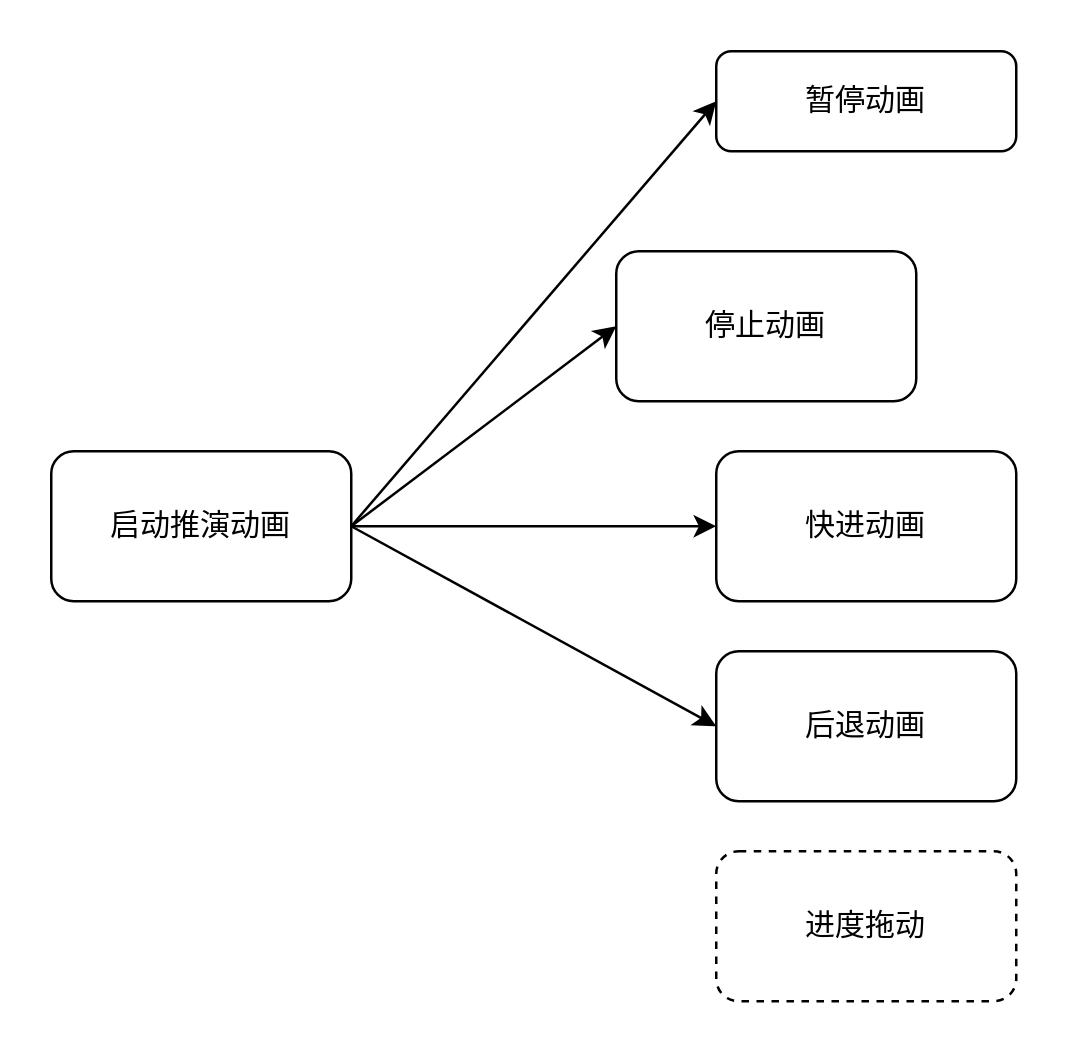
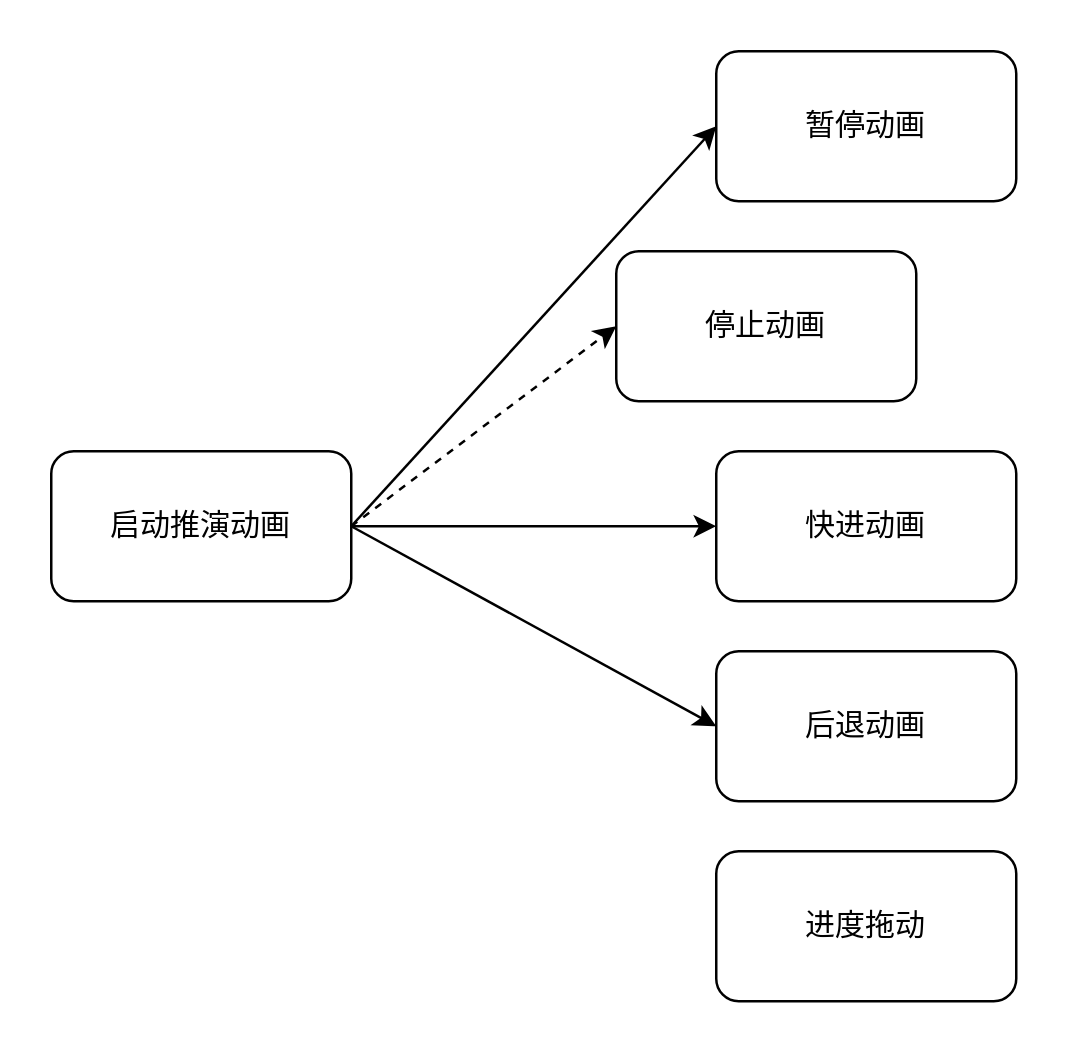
  <mxCell id="0" />
  <mxCell id="1" parent="0" />
  <mxCell id="2" style="rounded=0;orthogonalLoop=1;jettySize=auto;html=1;exitX=1;exitY=0.5;exitDx=0;exitDy=0;entryX=0;entryY=0.5;entryDx=0;entryDy=0;" edge="1" parent="1" source="6" target="7"><mxGeometry relative="1" as="geometry" /></mxCell>
- <mxCell id="3" style="rounded=0;orthogonalLoop=1;jettySize=auto;html=1;exitX=1;exitY=0.5;exitDx=0;exitDy=0;entryX=0;entryY=0.5;entryDx=0;entryDy=0;" edge="1" parent="1" source="6" target="8"><mxGeometry relative="1" as="geometry" /></mxCell>
+ <mxCell id="3" style="rounded=0;orthogonalLoop=1;jettySize=auto;html=1;exitX=1;exitY=0.5;exitDx=0;exitDy=0;entryX=0;entryY=0.5;entryDx=0;entryDy=0;dashed=1;" edge="1" parent="1" source="6" target="8"><mxGeometry relative="1" as="geometry" /></mxCell>
  <mxCell id="4" style="edgeStyle=orthogonalEdgeStyle;rounded=0;orthogonalLoop=1;jettySize=auto;html=1;exitX=1;exitY=0.5;exitDx=0;exitDy=0;entryX=0;entryY=0.5;entryDx=0;entryDy=0;" edge="1" parent="1" source="6" target="9"><mxGeometry relative="1" as="geometry" /></mxCell>
  <mxCell id="5" style="rounded=0;orthogonalLoop=1;jettySize=auto;html=1;exitX=1;exitY=0.5;exitDx=0;exitDy=0;entryX=0;entryY=0.5;entryDx=0;entryDy=0;" edge="1" parent="1" source="6" target="10"><mxGeometry relative="1" as="geometry" /></mxCell>
  <mxCell id="6" value="启动推演动画" style="rounded=1;whiteSpace=wrap;html=1;" vertex="1" parent="1"><mxGeometry x="20" y="180" width="120" height="60" as="geometry" /></mxCell>
- <mxCell id="7" value="暂停动画" style="rounded=1;whiteSpace=wrap;html=1;" vertex="1" parent="1"><mxGeometry x="286" y="20" width="120" height="40" as="geometry" /></mxCell>
+ <mxCell id="7" value="暂停动画" style="rounded=1;whiteSpace=wrap;html=1;" vertex="1" parent="1"><mxGeometry x="286" y="20" width="120" height="60" as="geometry" /></mxCell>
  <mxCell id="8" value="停止动画" style="rounded=1;whiteSpace=wrap;html=1;" vertex="1" parent="1"><mxGeometry x="246" y="100" width="120" height="60" as="geometry" /></mxCell>
  <mxCell id="9" value="快进动画" style="rounded=1;whiteSpace=wrap;html=1;" vertex="1" parent="1"><mxGeometry x="286" y="180" width="120" height="60" as="geometry" /></mxCell>
  <mxCell id="10" value="后退动画" style="rounded=1;whiteSpace=wrap;html=1;" vertex="1" parent="1"><mxGeometry x="286" y="260" width="120" height="60" as="geometry" /></mxCell>
- <mxCell id="11" value="进度拖动" style="rounded=1;whiteSpace=wrap;html=1;dashed=1;" vertex="1" parent="1"><mxGeometry x="286" y="340" width="120" height="60" as="geometry" /></mxCell>
+ <mxCell id="11" value="进度拖动" style="rounded=1;whiteSpace=wrap;html=1;" vertex="1" parent="1"><mxGeometry x="286" y="340" width="120" height="60" as="geometry" /></mxCell>
